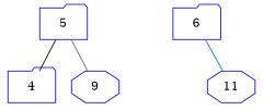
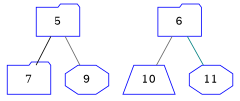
  strict graph {
    node [color=blue shape=folder]
    edge [color=gray40]
    5
-   7 [label=4]
+   7
    9 [shape=octagon]
+   10 [shape=trapezium]
    6
    11 [shape=octagon]
    5 -- 7 [color=black]
    5 -- 9
+   6 -- 10
    6 -- 11 [color=teal]
  }
